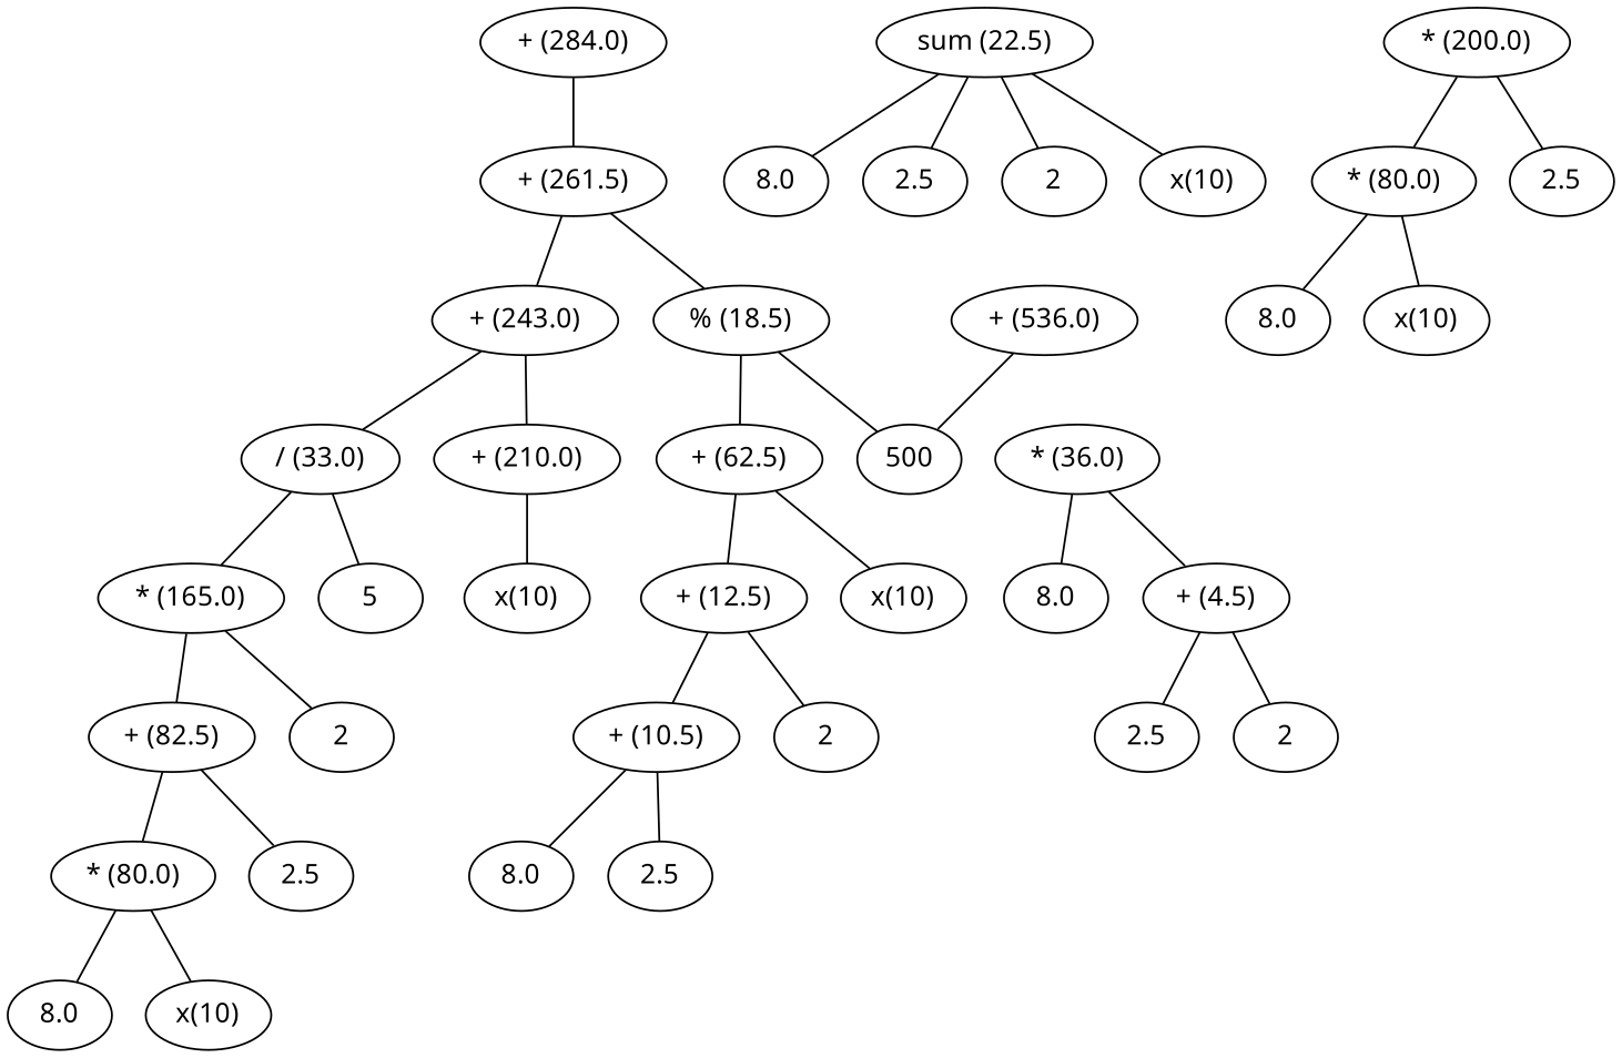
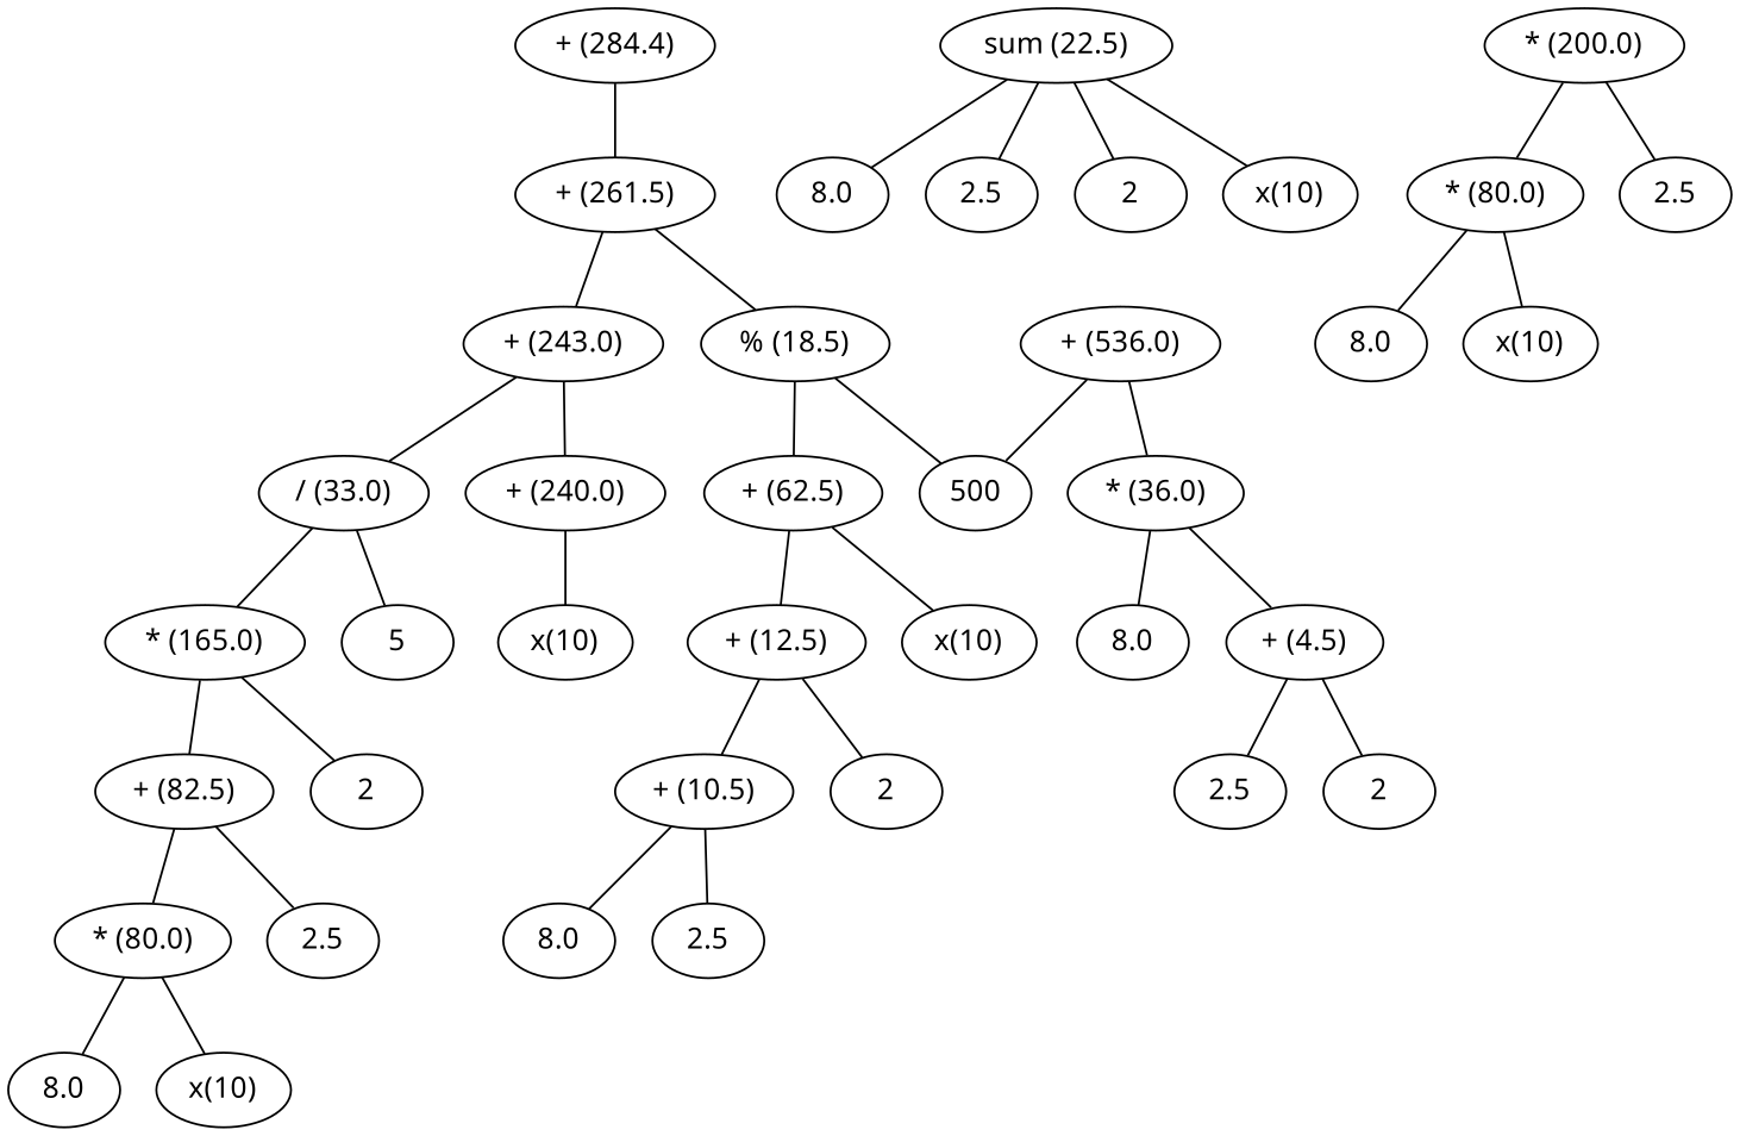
  graph {
    fontname="Noto Sans"
    node [fontname="Noto Sans"]
    edge [fontname="Noto Sans"]
-   n1 [label="+ (284.0)"]
+   n1 [label="+ (284.4)"]
    n2 [label="+ (261.5)"]
    n3 [label="+ (243.0)"]
    n4 [label="% (18.5)"]
    n5 [label="sum (22.5)"]
    n6 [label=8.0]
    n7 [label=2.5]
    n8 [label=2]
    n9 [label="x(10)"]
    n10 [label="/ (33.0)"]
-   n11 [label="+ (210.0)"]
+   n11 [label="+ (240.0)"]
    n12 [label="+ (62.5)"]
    n13 [label=500]
    n14 [label="* (165.0)"]
    n15 [label=5]
    n16 [label="x(10)"]
    n17 [label="+ (82.5)"]
    n18 [label=2]
    n19 [label="* (80.0)"]
    n20 [label=2.5]
    n21 [label=8.0]
    n22 [label="x(10)"]
    n23 [label="* (200.0)"]
    n24 [label="* (80.0)"]
    n25 [label=2.5]
    n26 [label=8.0]
    n27 [label="x(10)"]
    n28 [label="+ (536.0)"]
    n29 [label="* (36.0)"]
    n30 [label="+ (12.5)"]
    n31 [label="x(10)"]
    n32 [label=8.0]
    n33 [label="+ (4.5)"]
    n34 [label=2.5]
    n35 [label=2]
    n36 [label="+ (10.5)"]
    n37 [label=2]
    n38 [label=8.0]
    n39 [label=2.5]
    n1 -- n2
    n2 -- n3
    n2 -- n4
    n3 -- n10
    n3 -- n11
    n4 -- n12
    n4 -- n13
    n5 -- n6
    n5 -- n7
    n5 -- n8
    n5 -- n9
    n10 -- n14
    n10 -- n15
    n11 -- n16
    n12 -- n30
    n12 -- n31
    n14 -- n17
    n14 -- n18
    n17 -- n19
    n17 -- n20
    n19 -- n21
    n19 -- n22
    n23 -- n24
    n23 -- n25
    n24 -- n26
    n24 -- n27
    n28 -- n13
+   n28 -- n29
    n29 -- n32
    n29 -- n33
    n30 -- n36
    n30 -- n37
    n33 -- n34
    n33 -- n35
    n36 -- n38
    n36 -- n39
  }
